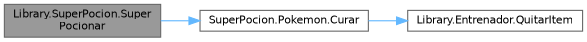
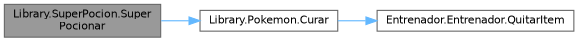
  digraph {
    rankdir=LR
    node [color=grey40 fillcolor=white fontname=Helvetica fontsize=10 shape=box style=filled]
    edge [color=steelblue1 fontname=Helvetica fontsize=10 labelfontname=Helvetica labelfontsize=10 style=solid]
    n1 [color=gray40 fillcolor=grey60 fontcolor=black height=0.2 label="Library.SuperPocion.Super\lPocionar" width=0.4]
-   n2 [height=0.2 label="SuperPocion.Pokemon.Curar" width=0.4]
-   n3 [height=0.2 label="Library.Entrenador.QuitarItem" width=0.4]
+   n2 [height=0.2 label="Library.Pokemon.Curar" width=0.4]
+   n3 [height=0.2 label="Entrenador.Entrenador.QuitarItem" width=0.4]
    n1 -> n2
    n2 -> n3
  }
